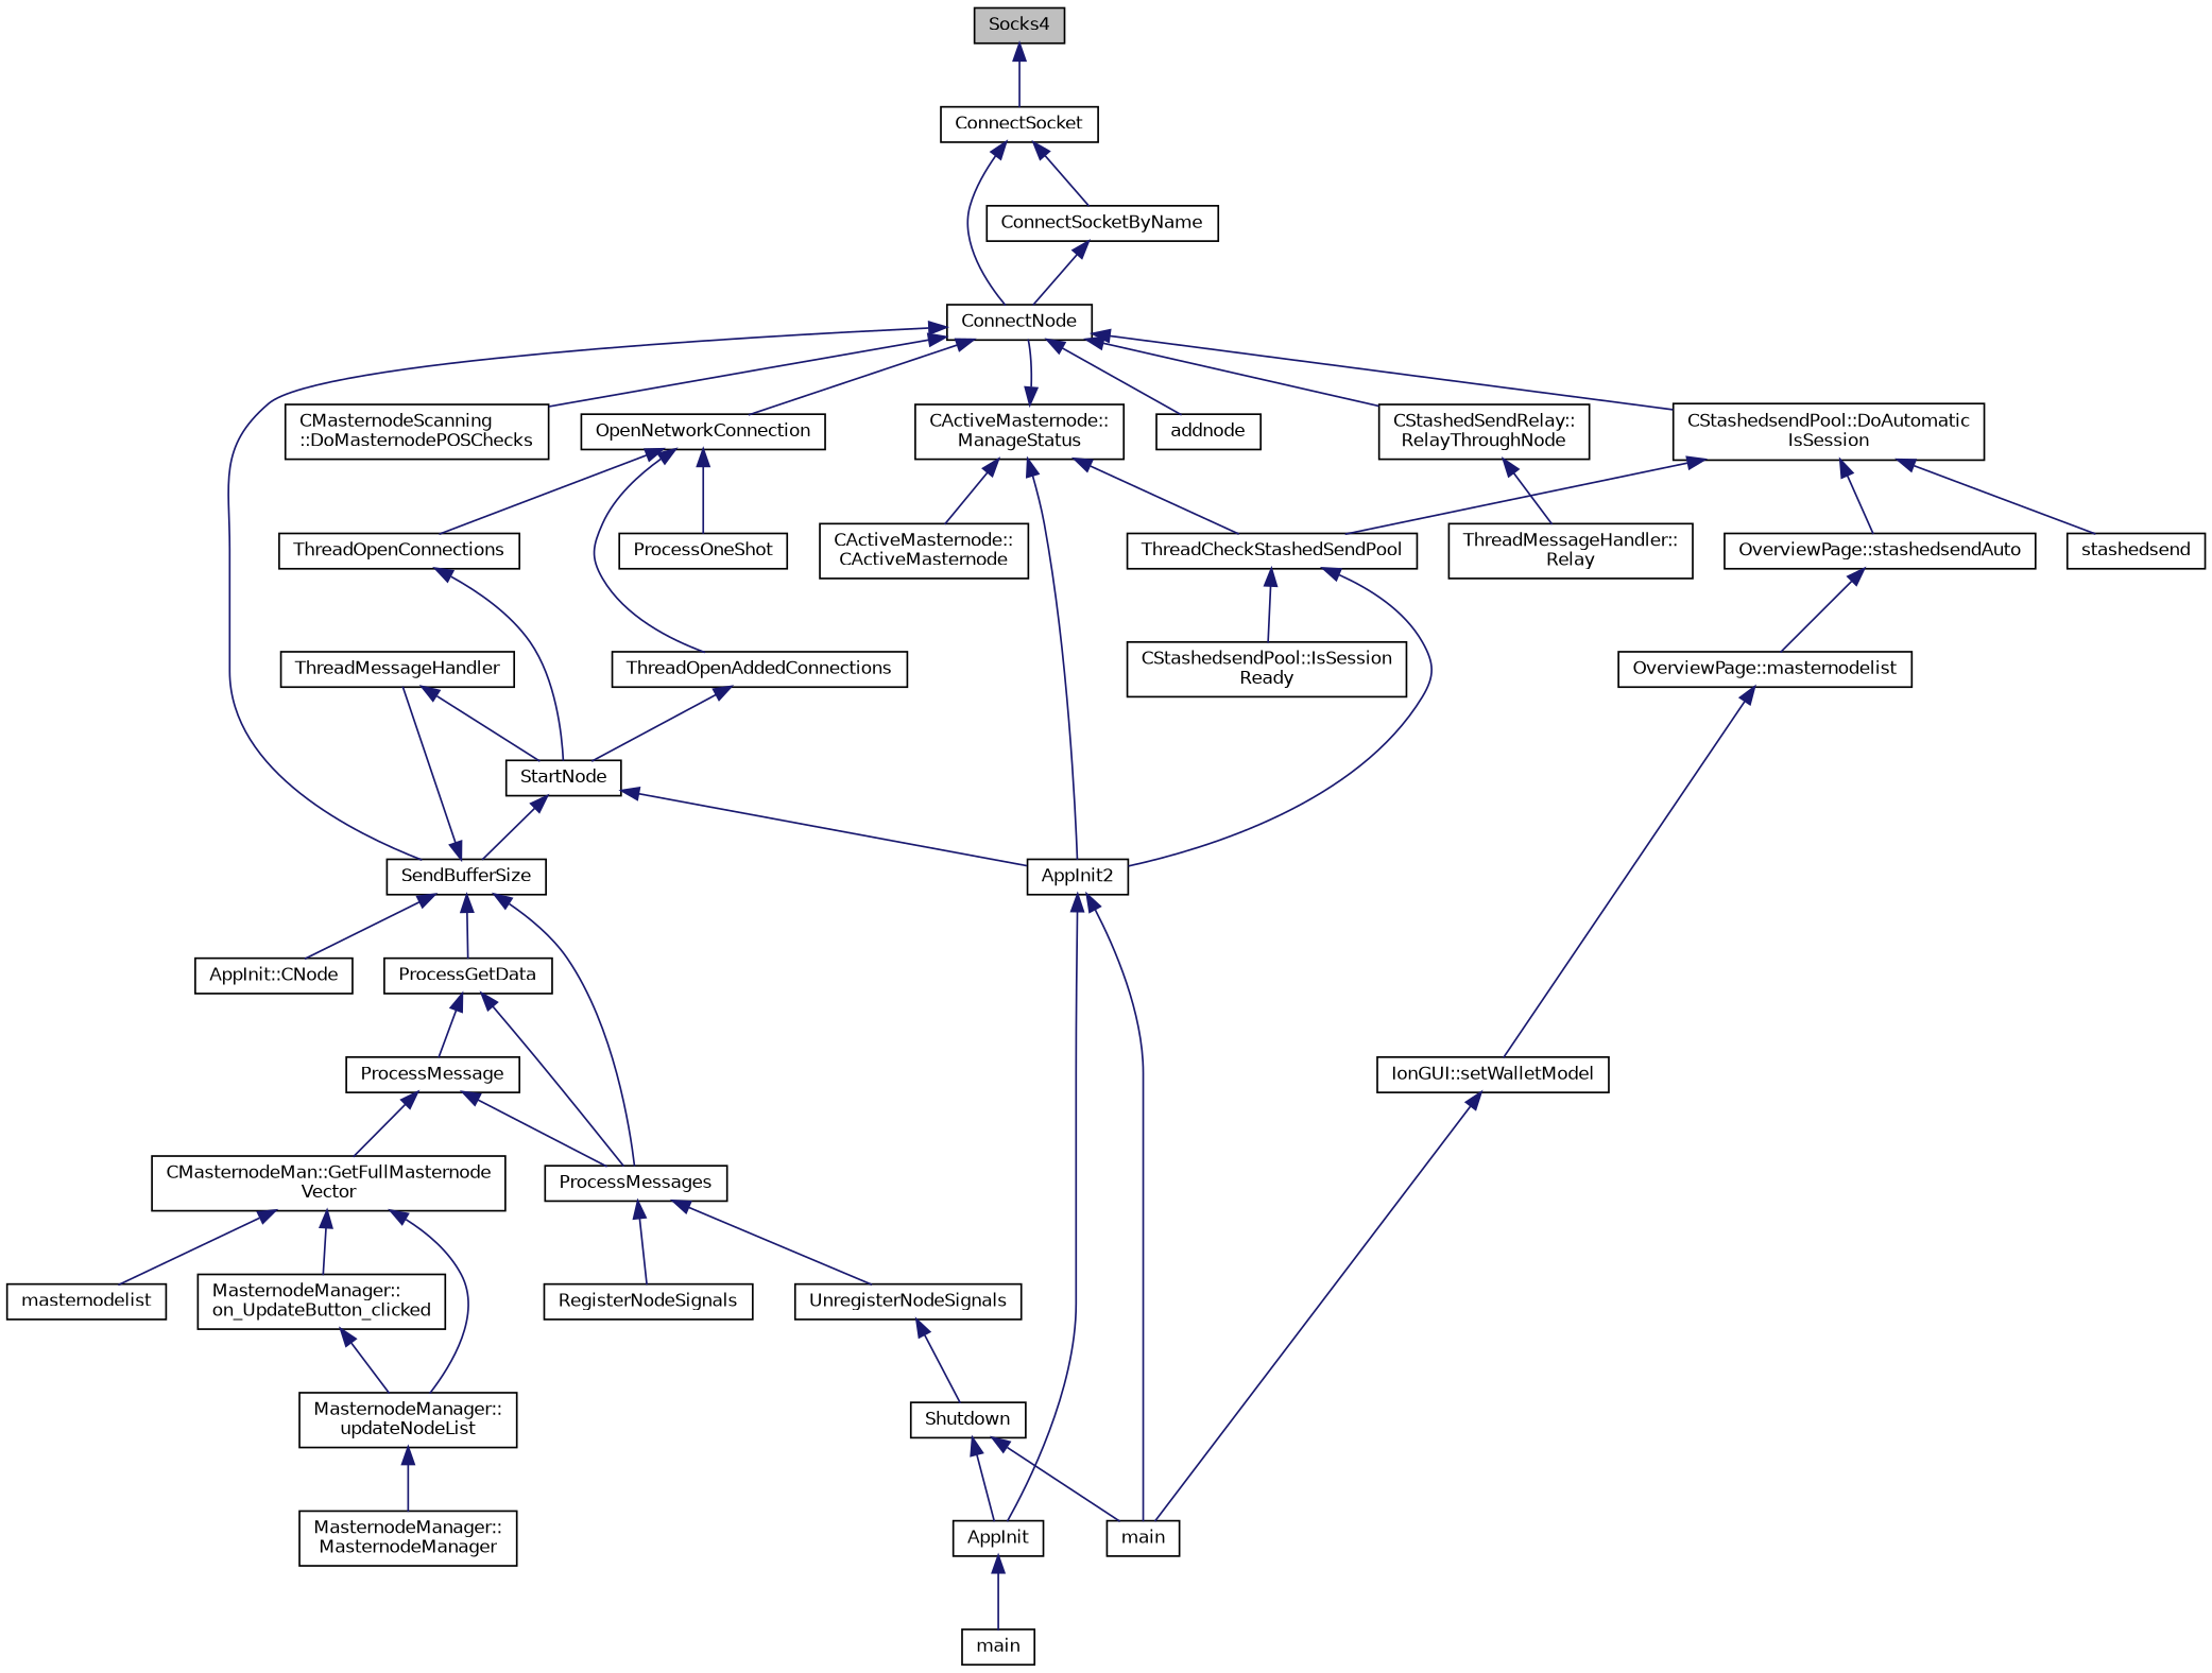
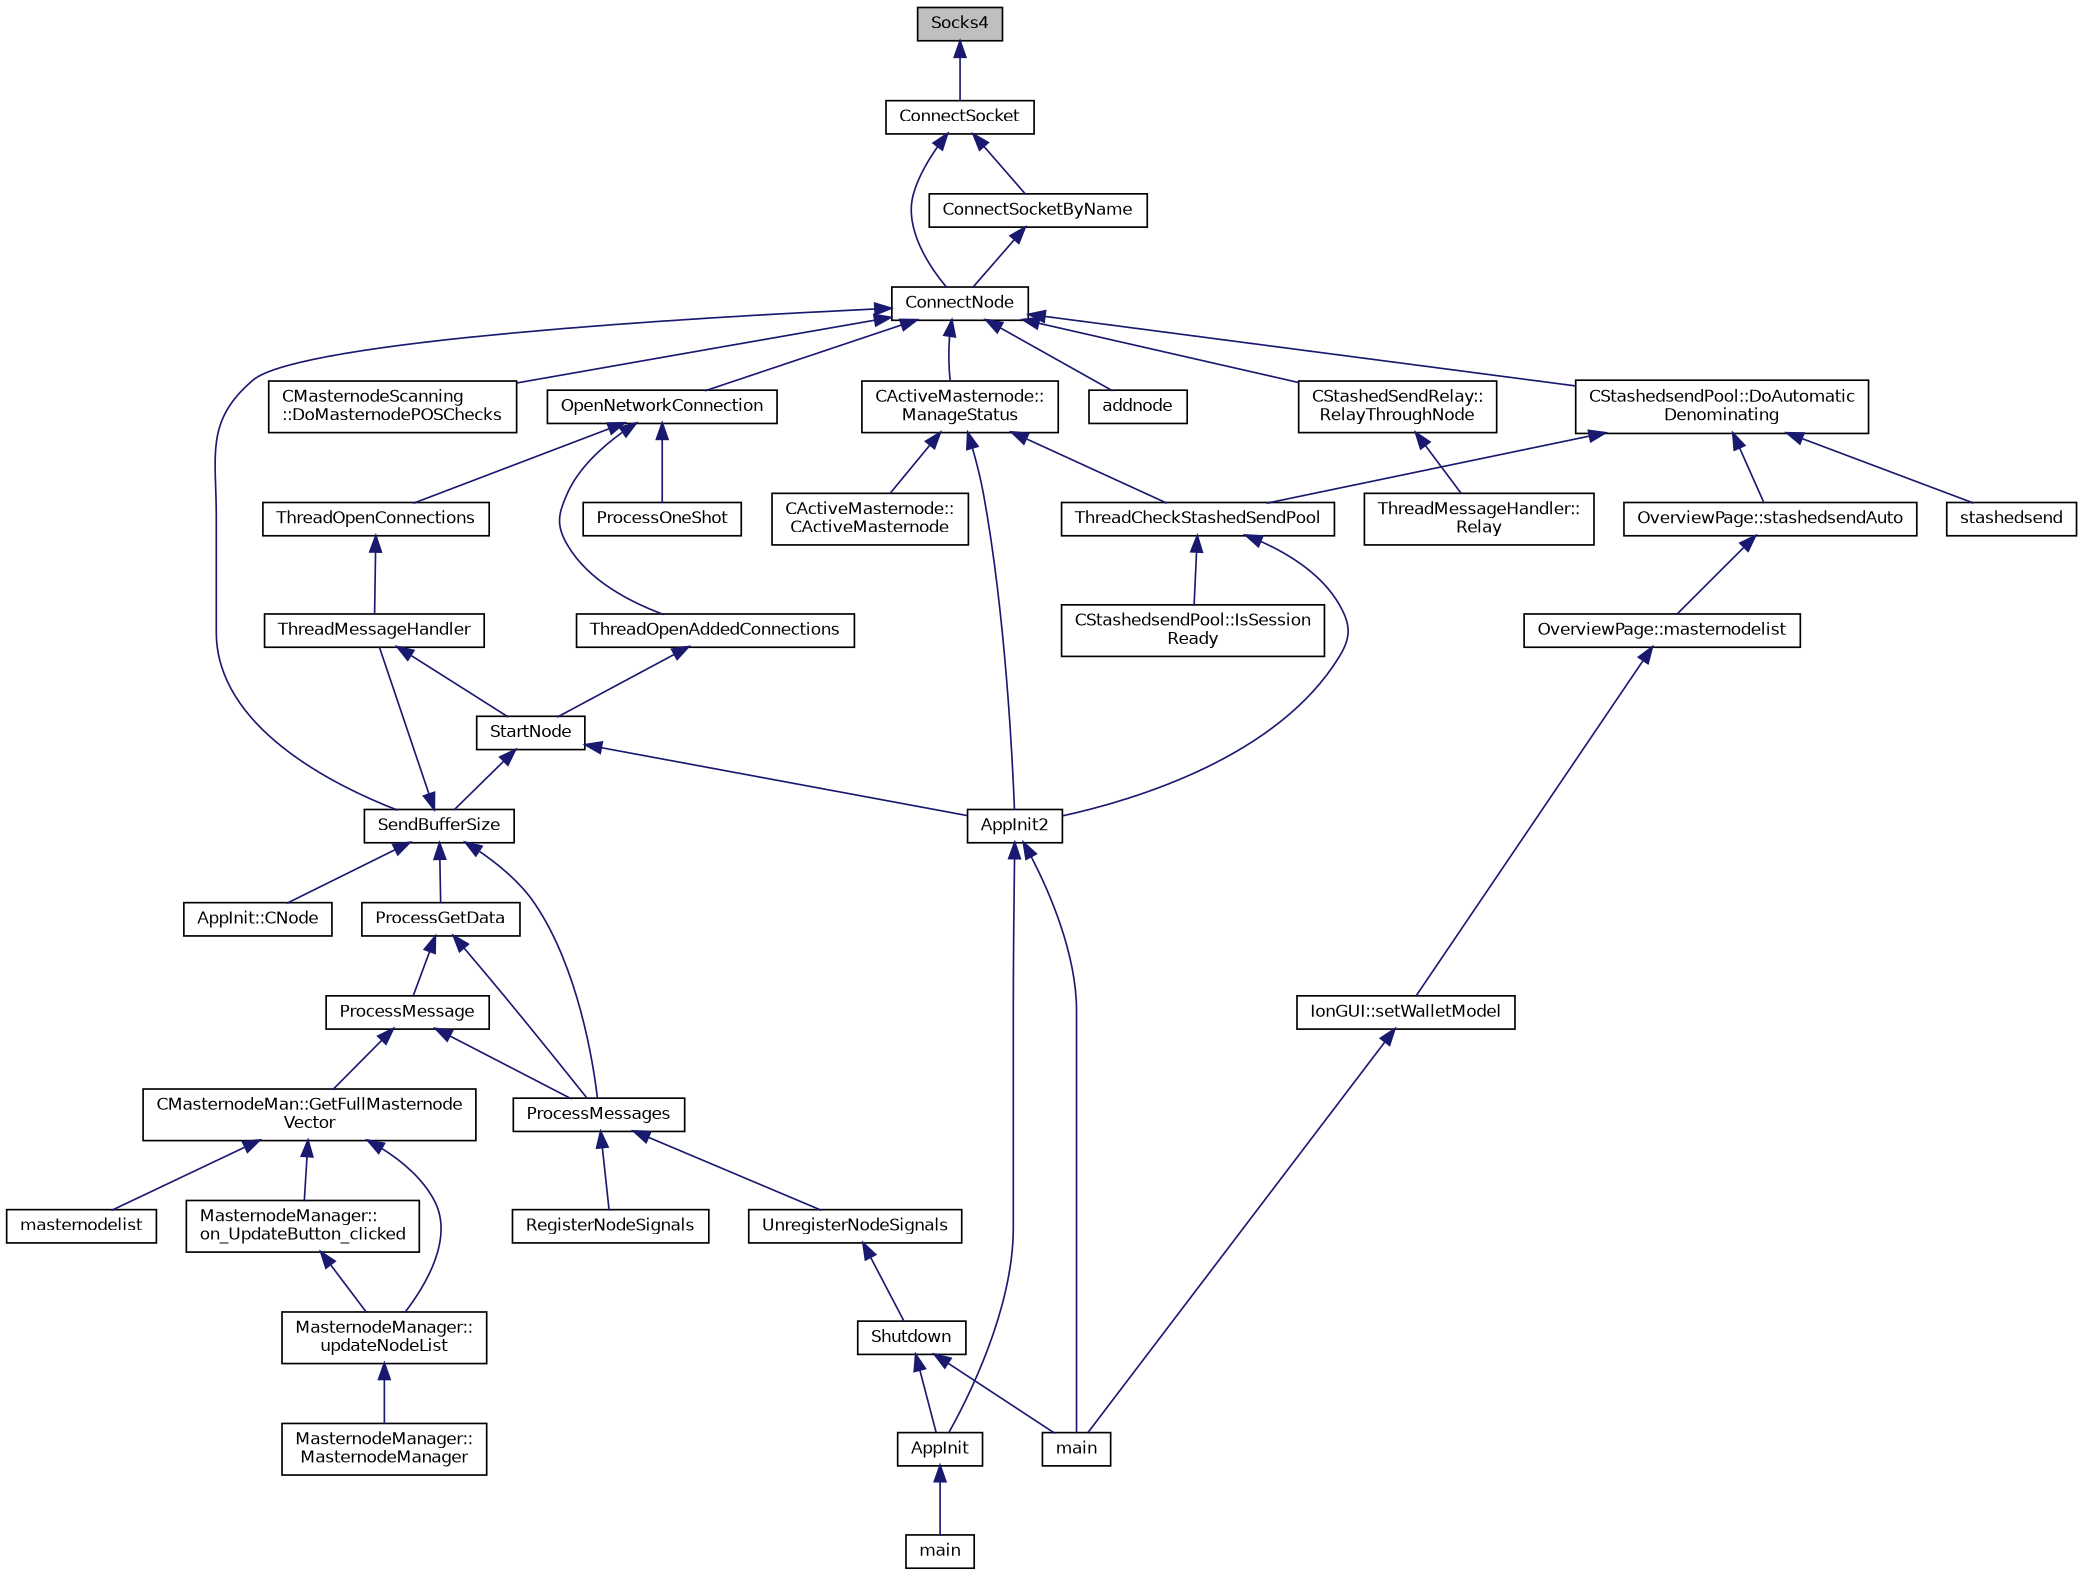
  digraph {
    rankdir=TB
    node [color=black fillcolor=white fontname=Helvetica fontsize=10 shape=record style=filled]
    edge [color=midnightblue dir=back fontname=Helvetica fontsize=10 labelfontname=Helvetica labelfontsize=10 style=solid]
    n1 [fillcolor=grey75 fontcolor=black height=0.2 label=Socks4 width=0.4]
    n2 [height=0.2 label=ConnectSocket width=0.4]
    n3 [height=0.2 label=ConnectNode width=0.4]
    n4 [height=0.2 label=ConnectSocketByName width=0.4]
    n5 [height=0.2 label="CActiveMasternode::\lManageStatus" width=0.4]
    n6 [height=0.2 label="CMasternodeScanning\l::DoMasternodePOSChecks" width=0.4]
    n7 [height=0.2 label=OpenNetworkConnection width=0.4]
    n8 [height=0.2 label=SendBufferSize width=0.4]
    n9 [height=0.2 label=addnode width=0.4]
    n10 [height=0.2 label="CStashedSendRelay::\lRelayThroughNode" width=0.4]
-   n11 [height=0.2 label="CStashedsendPool::DoAutomatic\lIsSession" width=0.4]
+   n11 [height=0.2 label="CStashedsendPool::DoAutomatic\lDenominating" width=0.4]
    n12 [height=0.2 label="CActiveMasternode::\lCActiveMasternode" width=0.4]
    n13 [height=0.2 label=AppInit2 width=0.4]
    n14 [height=0.2 label=ThreadCheckStashedSendPool width=0.4]
    n15 [height=0.2 label=ProcessOneShot width=0.4]
    n16 [height=0.2 label=ThreadOpenConnections width=0.4]
    n17 [height=0.2 label=ThreadOpenAddedConnections width=0.4]
    n18 [height=0.2 label=ProcessGetData width=0.4]
    n19 [height=0.2 label=ProcessMessages width=0.4]
    n20 [height=0.2 label=ThreadMessageHandler width=0.4]
    n21 [height=0.2 label="AppInit::CNode" width=0.4]
    n22 [height=0.2 label="ThreadMessageHandler::\lRelay" width=0.4]
    n23 [height=0.2 label="OverviewPage::stashedsendAuto" width=0.4]
    n24 [height=0.2 label=stashedsend width=0.4]
    n25 [height=0.2 label=AppInit width=0.4]
    n26 [height=0.2 label=main width=0.4]
    n27 [height=0.2 label="CStashedsendPool::IsSession\lReady" width=0.4]
    n28 [height=0.2 label=main width=0.4]
    n29 [height=0.2 label=StartNode width=0.4]
    n30 [height=0.2 label=ProcessMessage width=0.4]
    n31 [height=0.2 label=RegisterNodeSignals width=0.4]
    n32 [height=0.2 label=UnregisterNodeSignals width=0.4]
    n33 [height=0.2 label="CMasternodeMan::GetFullMasternode\lVector" width=0.4]
    n34 [height=0.2 label="MasternodeManager::\lupdateNodeList" width=0.4]
    n35 [height=0.2 label="MasternodeManager::\lon_UpdateButton_clicked" width=0.4]
    n36 [height=0.2 label=masternodelist width=0.4]
    n37 [height=0.2 label=Shutdown width=0.4]
    n38 [height=0.2 label="MasternodeManager::\lMasternodeManager" width=0.4]
    n39 [height=0.2 label="OverviewPage::masternodelist" width=0.4]
    n40 [height=0.2 label="IonGUI::setWalletModel" width=0.4]
    n1 -> n2
    n2 -> n3
    n2 -> n4
-   n5 -> n3
+   n3 -> n5
    n3 -> n6
    n3 -> n7
    n3 -> n8
    n3 -> n9
    n3 -> n10
    n3 -> n11
    n4 -> n3
    n5 -> n12
    n5 -> n13
    n5 -> n14
    n7 -> n15
    n7 -> n16
    n7 -> n17
    n8 -> n18
    n8 -> n19
    n8 -> n20
    n8 -> n21
    n10 -> n22
    n11 -> n14
    n11 -> n23
    n11 -> n24
    n13 -> n25
    n13 -> n26
    n14 -> n13
    n14 -> n27
-   n16 -> n29
+   n16 -> n20
    n17 -> n29
    n18 -> n19
    n18 -> n30
    n19 -> n31
    n19 -> n32
    n20 -> n29
    n23 -> n39
    n25 -> n28
    n29 -> n8
    n29 -> n13
    n30 -> n19
    n30 -> n33
    n32 -> n37
    n33 -> n34
    n33 -> n35
    n33 -> n36
    n34 -> n38
    n35 -> n34
    n37 -> n25
    n37 -> n26
    n39 -> n40
    n40 -> n26
  }
